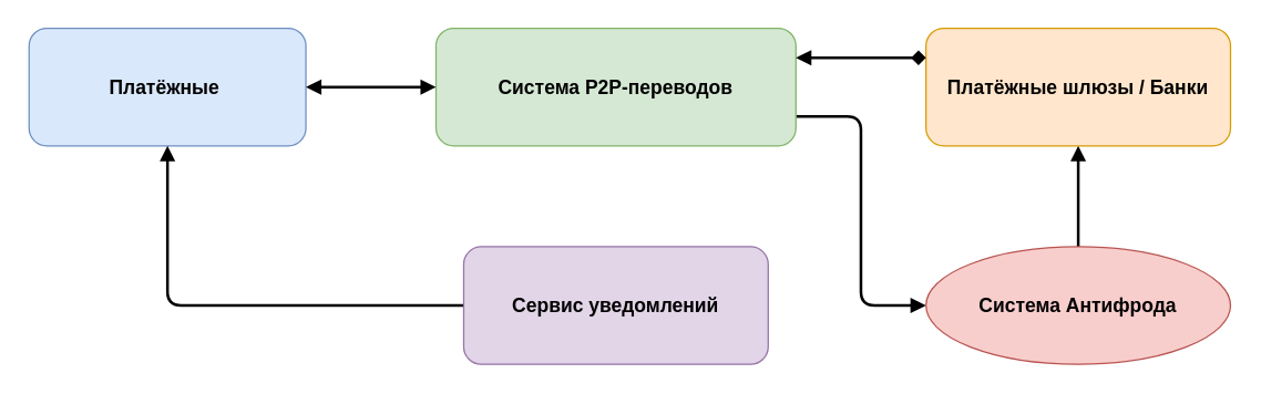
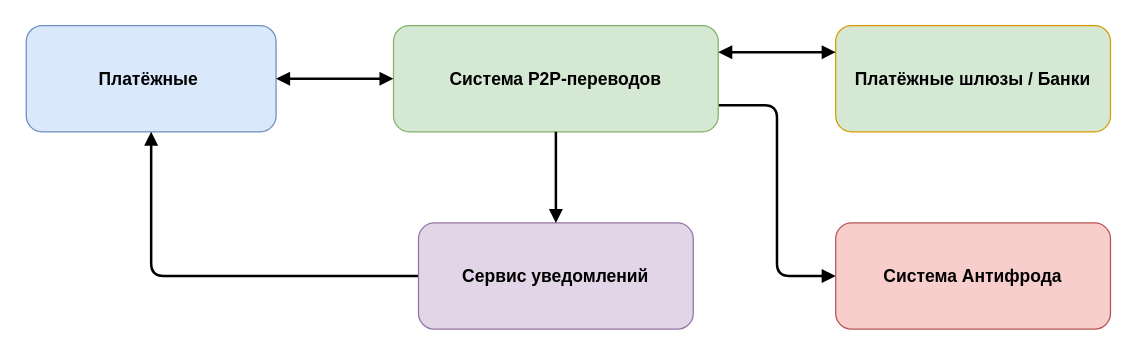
  <mxCell id="0" />
  <mxCell id="1" parent="0" />
  <mxCell id="2" value="Платёжные&amp;nbsp;" style="rounded=1;whiteSpace=wrap;html=1;fillColor=#dae8fc;strokeColor=#6c8ebf;fontSize=14;fontStyle=1;" parent="1" vertex="1"><mxGeometry x="20" y="20" width="200" height="85" as="geometry" /></mxCell>
  <mxCell id="3" style="edgeStyle=orthogonalEdgeStyle;rounded=1;orthogonalLoop=1;jettySize=auto;html=1;exitX=1;exitY=0.75;exitDx=0;exitDy=0;entryX=0;entryY=0.5;entryDx=0;entryDy=0;curved=0;strokeWidth=2;endArrow=block;endFill=1;" edge="1" parent="1" source="4" target="7"><mxGeometry relative="1" as="geometry" /></mxCell>
  <mxCell id="4" value="Система P2P-переводов" style="rounded=1;whiteSpace=wrap;html=1;fillColor=#d5e8d4;strokeColor=#82b366;fontSize=14;fontStyle=1;" parent="1" vertex="1"><mxGeometry x="314" y="20" width="260" height="85" as="geometry" /></mxCell>
- <mxCell id="5" style="edgeStyle=orthogonalEdgeStyle;rounded=1;orthogonalLoop=1;jettySize=auto;html=1;exitX=0.5;exitY=1;exitDx=0;exitDy=0;entryX=0.5;entryY=0;entryDx=0;entryDy=0;strokeWidth=2;curved=0;endArrow=none;endFill=0;startArrow=block;startFill=1;" edge="1" parent="1" source="6" target="7"><mxGeometry relative="1" as="geometry" /></mxCell>
- <mxCell id="6" value="Платёжные шлюзы / Банки" style="rounded=1;whiteSpace=wrap;html=1;fillColor=#ffe6cc;strokeColor=#d79b00;fontSize=14;fontStyle=1;" parent="1" vertex="1"><mxGeometry x="668" y="20" width="220" height="85" as="geometry" /></mxCell>
- <mxCell id="7" value="Система Антифрода" style="ellipse;whiteSpace=wrap;html=1;fillColor=#f8cecc;strokeColor=#b85450;fontSize=14;fontStyle=1;" parent="1" vertex="1"><mxGeometry x="668" y="178" width="220" height="85" as="geometry" /></mxCell>
+ <mxCell id="6" value="Платёжные шлюзы / Банки" style="rounded=1;whiteSpace=wrap;html=1;fillColor=#d5e8d4;strokeColor=#d79b00;fontSize=14;fontStyle=1;" parent="1" vertex="1"><mxGeometry x="668" y="20" width="220" height="85" as="geometry" /></mxCell>
+ <mxCell id="7" value="Система Антифрода" style="rounded=1;whiteSpace=wrap;html=1;fillColor=#f8cecc;strokeColor=#b85450;fontSize=14;fontStyle=1;" parent="1" vertex="1"><mxGeometry x="668" y="178" width="220" height="85" as="geometry" /></mxCell>
  <mxCell id="8" style="edgeStyle=orthogonalEdgeStyle;rounded=1;orthogonalLoop=1;jettySize=auto;html=1;exitX=0;exitY=0.5;exitDx=0;exitDy=0;entryX=0.5;entryY=1;entryDx=0;entryDy=0;endArrow=block;endFill=1;strokeWidth=2;curved=0;" edge="1" parent="1" source="9" target="2"><mxGeometry relative="1" as="geometry" /></mxCell>
  <mxCell id="9" value="Сервис уведомлений" style="rounded=1;whiteSpace=wrap;html=1;fillColor=#e1d5e7;strokeColor=#9673a6;fontSize=14;fontStyle=1;" parent="1" vertex="1"><mxGeometry x="334" y="178" width="220" height="85" as="geometry" /></mxCell>
  <mxCell id="10" style="endArrow=block;endFill=1;strokeWidth=2;exitX=1;exitY=0.5;exitDx=0;exitDy=0;edgeStyle=orthogonalEdgeStyle;entryX=0;entryY=0.5;entryDx=0;entryDy=0;startArrow=block;startFill=1;" parent="1" source="2" target="4" edge="1"><mxGeometry relative="1" as="geometry"><mxPoint x="312" y="63" as="targetPoint" /></mxGeometry></mxCell>
- <mxCell id="11" style="endArrow=diamond;endFill=1;strokeWidth=2;startArrow=block;startFill=1;exitX=1;exitY=0.25;exitDx=0;exitDy=0;entryX=0;entryY=0.25;entryDx=0;entryDy=0;edgeStyle=orthogonalEdgeStyle;" parent="1" source="4" target="6" edge="1"><mxGeometry relative="1" as="geometry"><mxPoint x="879" y="-60" as="targetPoint" /></mxGeometry></mxCell>
+ <mxCell id="11" style="endArrow=block;endFill=1;strokeWidth=2;startArrow=block;startFill=1;exitX=1;exitY=0.25;exitDx=0;exitDy=0;entryX=0;entryY=0.25;entryDx=0;entryDy=0;edgeStyle=orthogonalEdgeStyle;" parent="1" source="4" target="6" edge="1"><mxGeometry relative="1" as="geometry"><mxPoint x="879" y="-60" as="targetPoint" /></mxGeometry></mxCell>
+ <mxCell id="12" style="endArrow=block;endFill=1;strokeWidth=2;exitX=0.5;exitY=1;exitDx=0;exitDy=0;entryX=0.5;entryY=0;entryDx=0;entryDy=0;edgeStyle=orthogonalEdgeStyle;" parent="1" source="4" target="9" edge="1"><mxGeometry relative="1" as="geometry"><mxPoint x="589" y="180" as="targetPoint" /></mxGeometry></mxCell>
